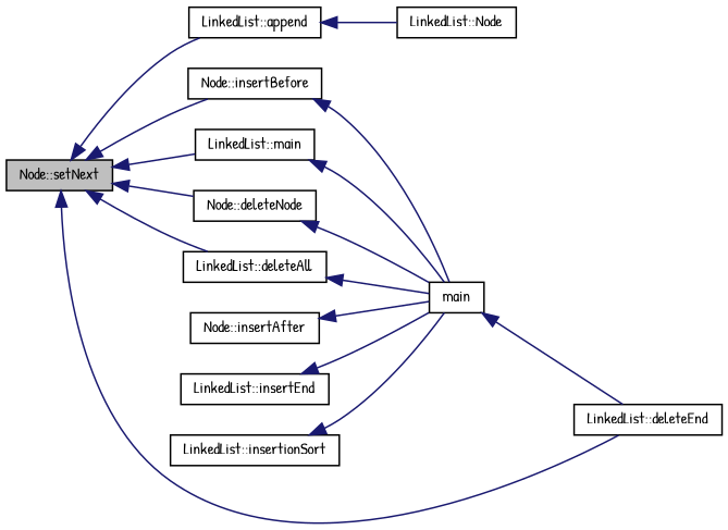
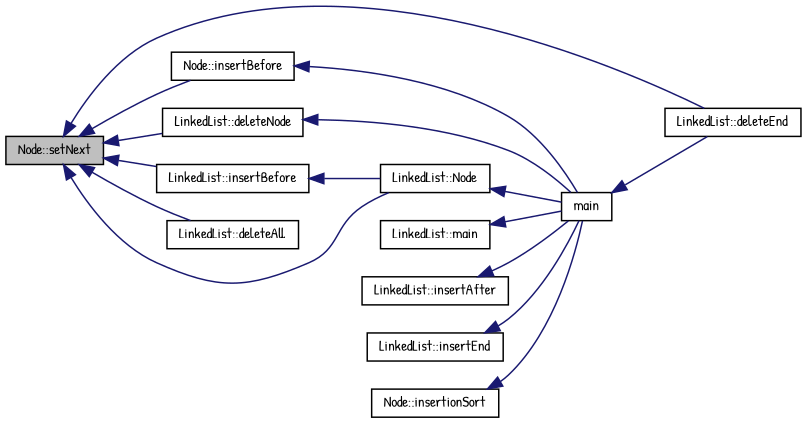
  digraph {
    fontname="Patrick Hand"
    rankdir=LR
    node [color=black fillcolor=white fontname="Patrick Hand" fontsize=10 shape=record style=filled]
    edge [color=midnightblue dir=back fontname="Patrick Hand" fontsize=10 labelfontname=Helvetica labelfontsize=10 style=solid]
    n1 [fillcolor=grey75 fontcolor=black height=0.2 label="Node::setNext" width=0.4]
    n2 [height=0.2 label="Node::insertBefore" width=0.4]
-   n3 [height=0.2 label="LinkedList::append" width=0.4]
+   n3 [height=0.2 label="LinkedList::insertBefore" width=0.4]
    n4 [height=0.2 label="LinkedList::main" width=0.4]
-   n5 [height=0.2 label="Node::deleteNode" width=0.4]
+   n5 [height=0.2 label="LinkedList::deleteNode" width=0.4]
    n6 [height=0.2 label="LinkedList::deleteEnd" width=0.4]
    n7 [height=0.2 label="LinkedList::deleteAll" width=0.4]
-   n8 [height=0.2 label="Node::insertAfter" width=0.4]
+   n8 [height=0.2 label="LinkedList::insertAfter" width=0.4]
    n9 [height=0.2 label=main width=0.4]
    n10 [height=0.2 label="LinkedList::insertEnd" width=0.4]
    n11 [height=0.2 label="LinkedList::Node" width=0.4]
-   n12 [height=0.2 label="LinkedList::insertionSort" width=0.4]
+   n12 [height=0.2 label="Node::insertionSort" width=0.4]
    n1 -> n2
    n1 -> n3
-   n1 -> n4
+   n1 -> n11
    n1 -> n5
    n1 -> n6
    n1 -> n7
    n2 -> n9
    n3 -> n11
    n4 -> n9
    n5 -> n9
-   n7 -> n9
+   n11 -> n9
    n8 -> n9
    n9 -> n6
    n10 -> n9
    n12 -> n9
  }
